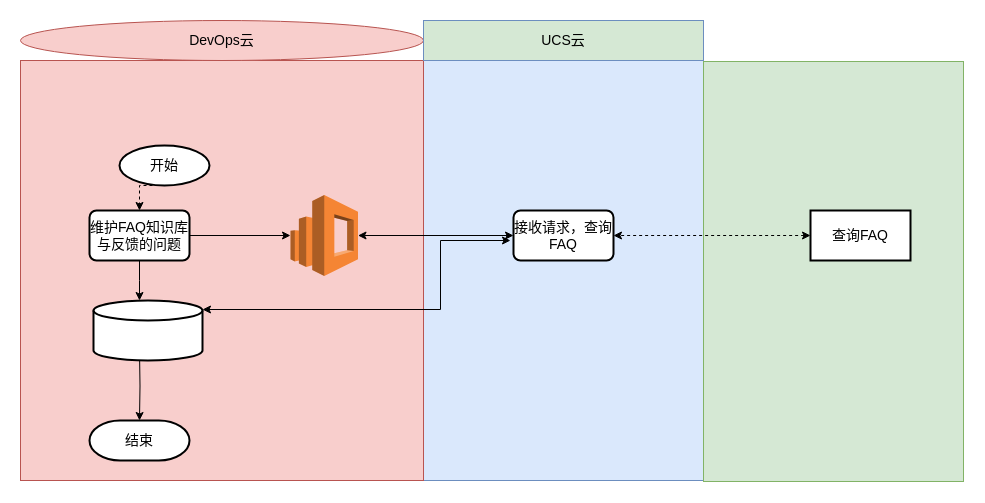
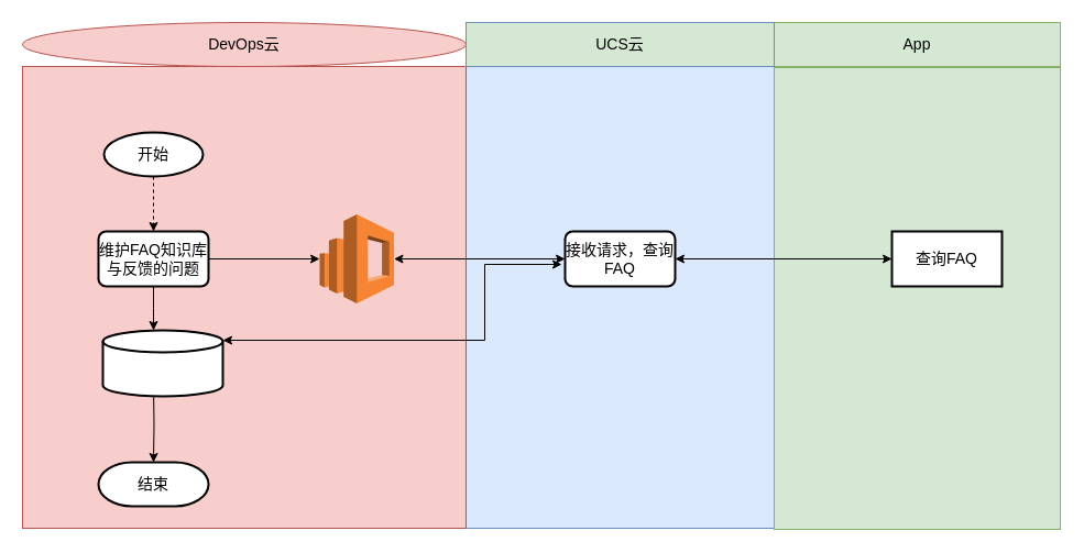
  <mxCell id="0" />
  <mxCell id="1" parent="0" />
  <mxCell id="2" value="" style="rounded=0;whiteSpace=wrap;html=1;fillColor=#dae8fc;strokeColor=#6c8ebf;fontSize=14;" parent="1" vertex="1"><mxGeometry x="423" y="60" width="280" height="420" as="geometry" /></mxCell>
  <mxCell id="3" value="" style="rounded=0;whiteSpace=wrap;html=1;fillColor=#d5e8d4;strokeColor=#82b366;fontSize=14;" parent="1" vertex="1"><mxGeometry x="703" y="61" width="260" height="420" as="geometry" /></mxCell>
  <mxCell id="4" value="" style="rounded=0;whiteSpace=wrap;html=1;fillColor=#f8cecc;strokeColor=#b85450;fontSize=14;" parent="1" vertex="1"><mxGeometry x="20" y="60" width="403" height="420" as="geometry" /></mxCell>
  <mxCell id="5" value="DevOps云" style="ellipse;whiteSpace=wrap;html=1;fillColor=#f8cecc;strokeColor=#b85450;fontSize=14;" parent="1" vertex="1"><mxGeometry x="20" y="20" width="403" height="40" as="geometry" /></mxCell>
  <mxCell id="6" style="edgeStyle=orthogonalEdgeStyle;rounded=0;orthogonalLoop=1;jettySize=auto;html=1;exitX=0.5;exitY=1;exitDx=0;exitDy=0;exitPerimeter=0;entryX=0.5;entryY=0;entryDx=0;entryDy=0;fontSize=14;dashed=1;" parent="1" source="7" target="10" edge="1"><mxGeometry relative="1" as="geometry" /></mxCell>
- <mxCell id="7" value="开始" style="strokeWidth=2;html=1;shape=mxgraph.flowchart.start_1;whiteSpace=wrap;fontSize=14;" parent="1" vertex="1"><mxGeometry x="119" y="145" width="90" height="40" as="geometry" /></mxCell>
+ <mxCell id="7" value="开始" style="strokeWidth=2;html=1;shape=mxgraph.flowchart.start_1;whiteSpace=wrap;fontSize=14;" parent="1" vertex="1"><mxGeometry x="94" y="120" width="90" height="40" as="geometry" /></mxCell>
+ <mxCell id="8" value="App" style="rounded=0;whiteSpace=wrap;html=1;fillColor=#d5e8d4;strokeColor=#82b366;fontSize=14;" parent="1" vertex="1"><mxGeometry x="703" y="20" width="260" height="40" as="geometry" /></mxCell>
  <mxCell id="9" style="edgeStyle=orthogonalEdgeStyle;rounded=0;orthogonalLoop=1;jettySize=auto;html=1;exitX=1;exitY=0.5;exitDx=0;exitDy=0;" parent="1" source="10" target="20" edge="1"><mxGeometry relative="1" as="geometry" /></mxCell>
  <mxCell id="10" value="维护FAQ知识库与反馈的问题" style="rounded=1;whiteSpace=wrap;html=1;absoluteArcSize=1;arcSize=14;strokeWidth=2;fontSize=14;" parent="1" vertex="1"><mxGeometry x="89" y="210" width="100" height="50" as="geometry" /></mxCell>
  <mxCell id="11" style="edgeStyle=orthogonalEdgeStyle;rounded=0;orthogonalLoop=1;jettySize=auto;html=1;exitX=0.5;exitY=1;exitDx=0;exitDy=0;entryX=0.5;entryY=0;entryDx=0;entryDy=0;entryPerimeter=0;fontSize=14;" parent="1" source="10" edge="1"><mxGeometry relative="1" as="geometry"><mxPoint x="139" y="300" as="targetPoint" /></mxGeometry></mxCell>
- <mxCell id="12" style="edgeStyle=orthogonalEdgeStyle;rounded=0;orthogonalLoop=1;jettySize=auto;html=1;exitX=0;exitY=0.5;exitDx=0;exitDy=0;entryX=1;entryY=0.5;entryDx=0;entryDy=0;startArrow=classic;startFill=1;fontSize=14;dashed=1;" parent="1" source="13" target="16" edge="1"><mxGeometry relative="1" as="geometry" /></mxCell>
+ <mxCell id="12" style="edgeStyle=orthogonalEdgeStyle;rounded=0;orthogonalLoop=1;jettySize=auto;html=1;exitX=0;exitY=0.5;exitDx=0;exitDy=0;entryX=1;entryY=0.5;entryDx=0;entryDy=0;startArrow=classic;startFill=1;fontSize=14;" parent="1" source="13" target="16" edge="1"><mxGeometry relative="1" as="geometry" /></mxCell>
  <mxCell id="13" value="查询FAQ" style="whiteSpace=wrap;html=1;absoluteArcSize=1;arcSize=14;strokeWidth=2;fontSize=14;rounded=0;" parent="1" vertex="1"><mxGeometry x="810" y="210" width="100" height="50" as="geometry" /></mxCell>
  <mxCell id="14" value="结束" style="strokeWidth=2;html=1;shape=mxgraph.flowchart.terminator;whiteSpace=wrap;fontSize=14;" parent="1" vertex="1"><mxGeometry x="89" y="420" width="100" height="40" as="geometry" /></mxCell>
  <mxCell id="15" style="edgeStyle=orthogonalEdgeStyle;rounded=0;orthogonalLoop=1;jettySize=auto;html=1;exitX=0.5;exitY=1;exitDx=0;exitDy=0;exitPerimeter=0;entryX=0.5;entryY=0;entryDx=0;entryDy=0;entryPerimeter=0;fontSize=14;" parent="1" target="14" edge="1"><mxGeometry relative="1" as="geometry"><mxPoint x="139" y="350" as="sourcePoint" /></mxGeometry></mxCell>
  <mxCell id="16" value="接收请求，查询FAQ" style="rounded=1;whiteSpace=wrap;html=1;absoluteArcSize=1;arcSize=14;strokeWidth=2;fontSize=14;" parent="1" vertex="1"><mxGeometry x="513" y="210" width="100" height="50" as="geometry" /></mxCell>
  <mxCell id="17" value="" style="strokeWidth=2;html=1;shape=mxgraph.flowchart.database;whiteSpace=wrap;fontSize=14;" parent="1" vertex="1"><mxGeometry x="93" y="300" width="109" height="60" as="geometry" /></mxCell>
  <mxCell id="18" style="edgeStyle=orthogonalEdgeStyle;rounded=0;orthogonalLoop=1;jettySize=auto;html=1;exitX=0;exitY=0.5;exitDx=0;exitDy=0;startArrow=classic;startFill=1;fontSize=14;" parent="1" source="16" target="20" edge="1"><mxGeometry relative="1" as="geometry"><mxPoint x="280" y="320" as="targetPoint" /></mxGeometry></mxCell>
  <mxCell id="19" value="UCS云" style="rounded=0;whiteSpace=wrap;html=1;fillColor=#d5e8d4;strokeColor=#6c8ebf;fontSize=14;" parent="1" vertex="1"><mxGeometry x="423" y="20" width="280" height="40" as="geometry" /></mxCell>
  <mxCell id="20" value="" style="outlineConnect=0;dashed=0;verticalLabelPosition=bottom;verticalAlign=top;align=center;html=1;shape=mxgraph.aws3.elasticsearch_service;fillColor=#F58534;gradientColor=none;" parent="1" vertex="1"><mxGeometry x="290" y="194.5" width="67.5" height="81" as="geometry" /></mxCell>
  <mxCell id="21" value="" style="endArrow=classic;startArrow=classic;html=1;rounded=0;exitX=1;exitY=0.15;exitDx=0;exitDy=0;exitPerimeter=0;edgeStyle=orthogonalEdgeStyle;" parent="1" source="17" edge="1"><mxGeometry width="50" height="50" relative="1" as="geometry"><mxPoint x="460" y="290" as="sourcePoint" /><mxPoint x="510" y="240" as="targetPoint" /><Array as="points"><mxPoint x="440" y="309" /><mxPoint x="440" y="240" /></Array></mxGeometry></mxCell>
